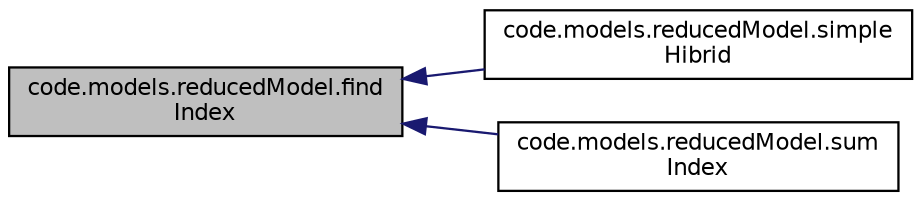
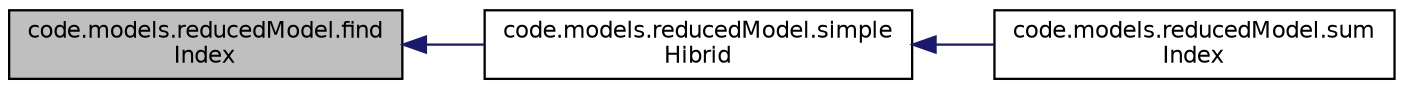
  digraph {
    rankdir=LR
    node [color=black fillcolor=white fontname=Helvetica fontsize=10 shape=record style=filled]
    edge [color=midnightblue dir=back fontname=Helvetica fontsize=10 labelfontname=Helvetica labelfontsize=10 style=solid]
    n1 [fillcolor=grey75 fontcolor=black height=0.2 label="code.models.reducedModel.find\lIndex" width=0.4]
    n2 [height=0.2 label="code.models.reducedModel.simple\lHibrid" width=0.4]
    n3 [height=0.2 label="code.models.reducedModel.sum\lIndex" width=0.4]
    n1 -> n2
-   n1 -> n3
+   n2 -> n3
  }
